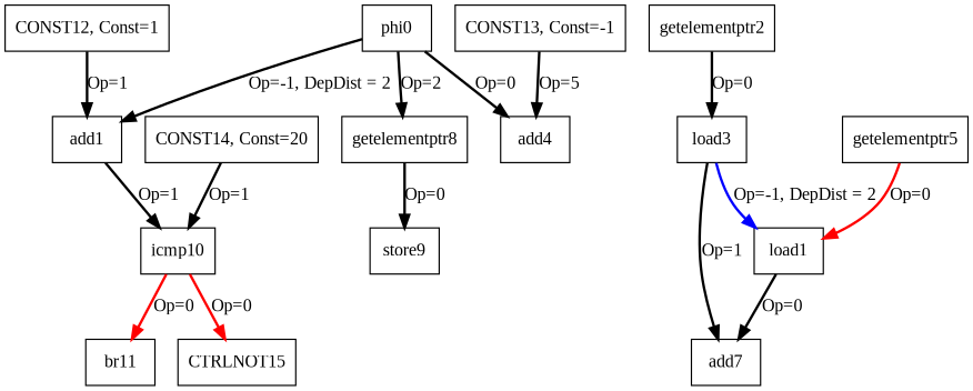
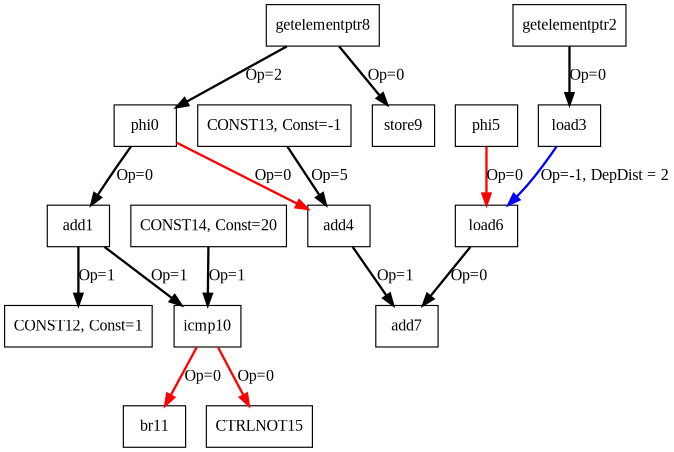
  digraph {
    fontname="Liberation Serif"
    node [color=black fontname="Liberation Serif" shape=box]
    edge [color=black fontname="Liberation Serif" style=bold]
    n1 [label=phi0]
    n2 [label=add1]
    n3 [label=add4]
    n4 [label=getelementptr8]
    n5 [label=icmp10]
    n6 [label=store9]
    n7 [label=getelementptr2]
    n8 [label=load3]
    n9 [label=br11]
    n10 [label=CTRLNOT15]
-   n11 [label=load1]
+   n11 [label=load6]
    n12 [label=add7]
-   n13 [label=getelementptr5]
+   n13 [label=phi5]
    n14 [label="CONST12, Const=1"]
    n15 [label="CONST13, Const=-1"]
    n16 [label="CONST14, Const=20"]
-   n1 -> n2 [label="Op=-1, DepDist = 2"]
-   n1 -> n3 [label="Op=0"]
-   n1 -> n4 [label="Op=2"]
+   n1 -> n2 [label="Op=0"]
+   n1 -> n3 [color=red label="Op=0"]
+   n4 -> n1 [label="Op=2"]
    n2 -> n5 [label="Op=1"]
    n4 -> n6 [label="Op=0"]
    n5 -> n9 [color=red label="Op=0"]
    n5 -> n10 [color=red label="Op=0"]
    n7 -> n8 [label="Op=0"]
    n8 -> n11 [color=blue label="Op=-1, DepDist = 2"]
-   n8 -> n12 [label="Op=1"]
+   n3 -> n12 [label="Op=1"]
    n11 -> n12 [label="Op=0"]
    n13 -> n11 [color=red label="Op=0"]
-   n14 -> n2 [label="Op=1"]
+   n2 -> n14 [label="Op=1"]
    n15 -> n3 [label="Op=5"]
    n16 -> n5 [label="Op=1"]
  }
